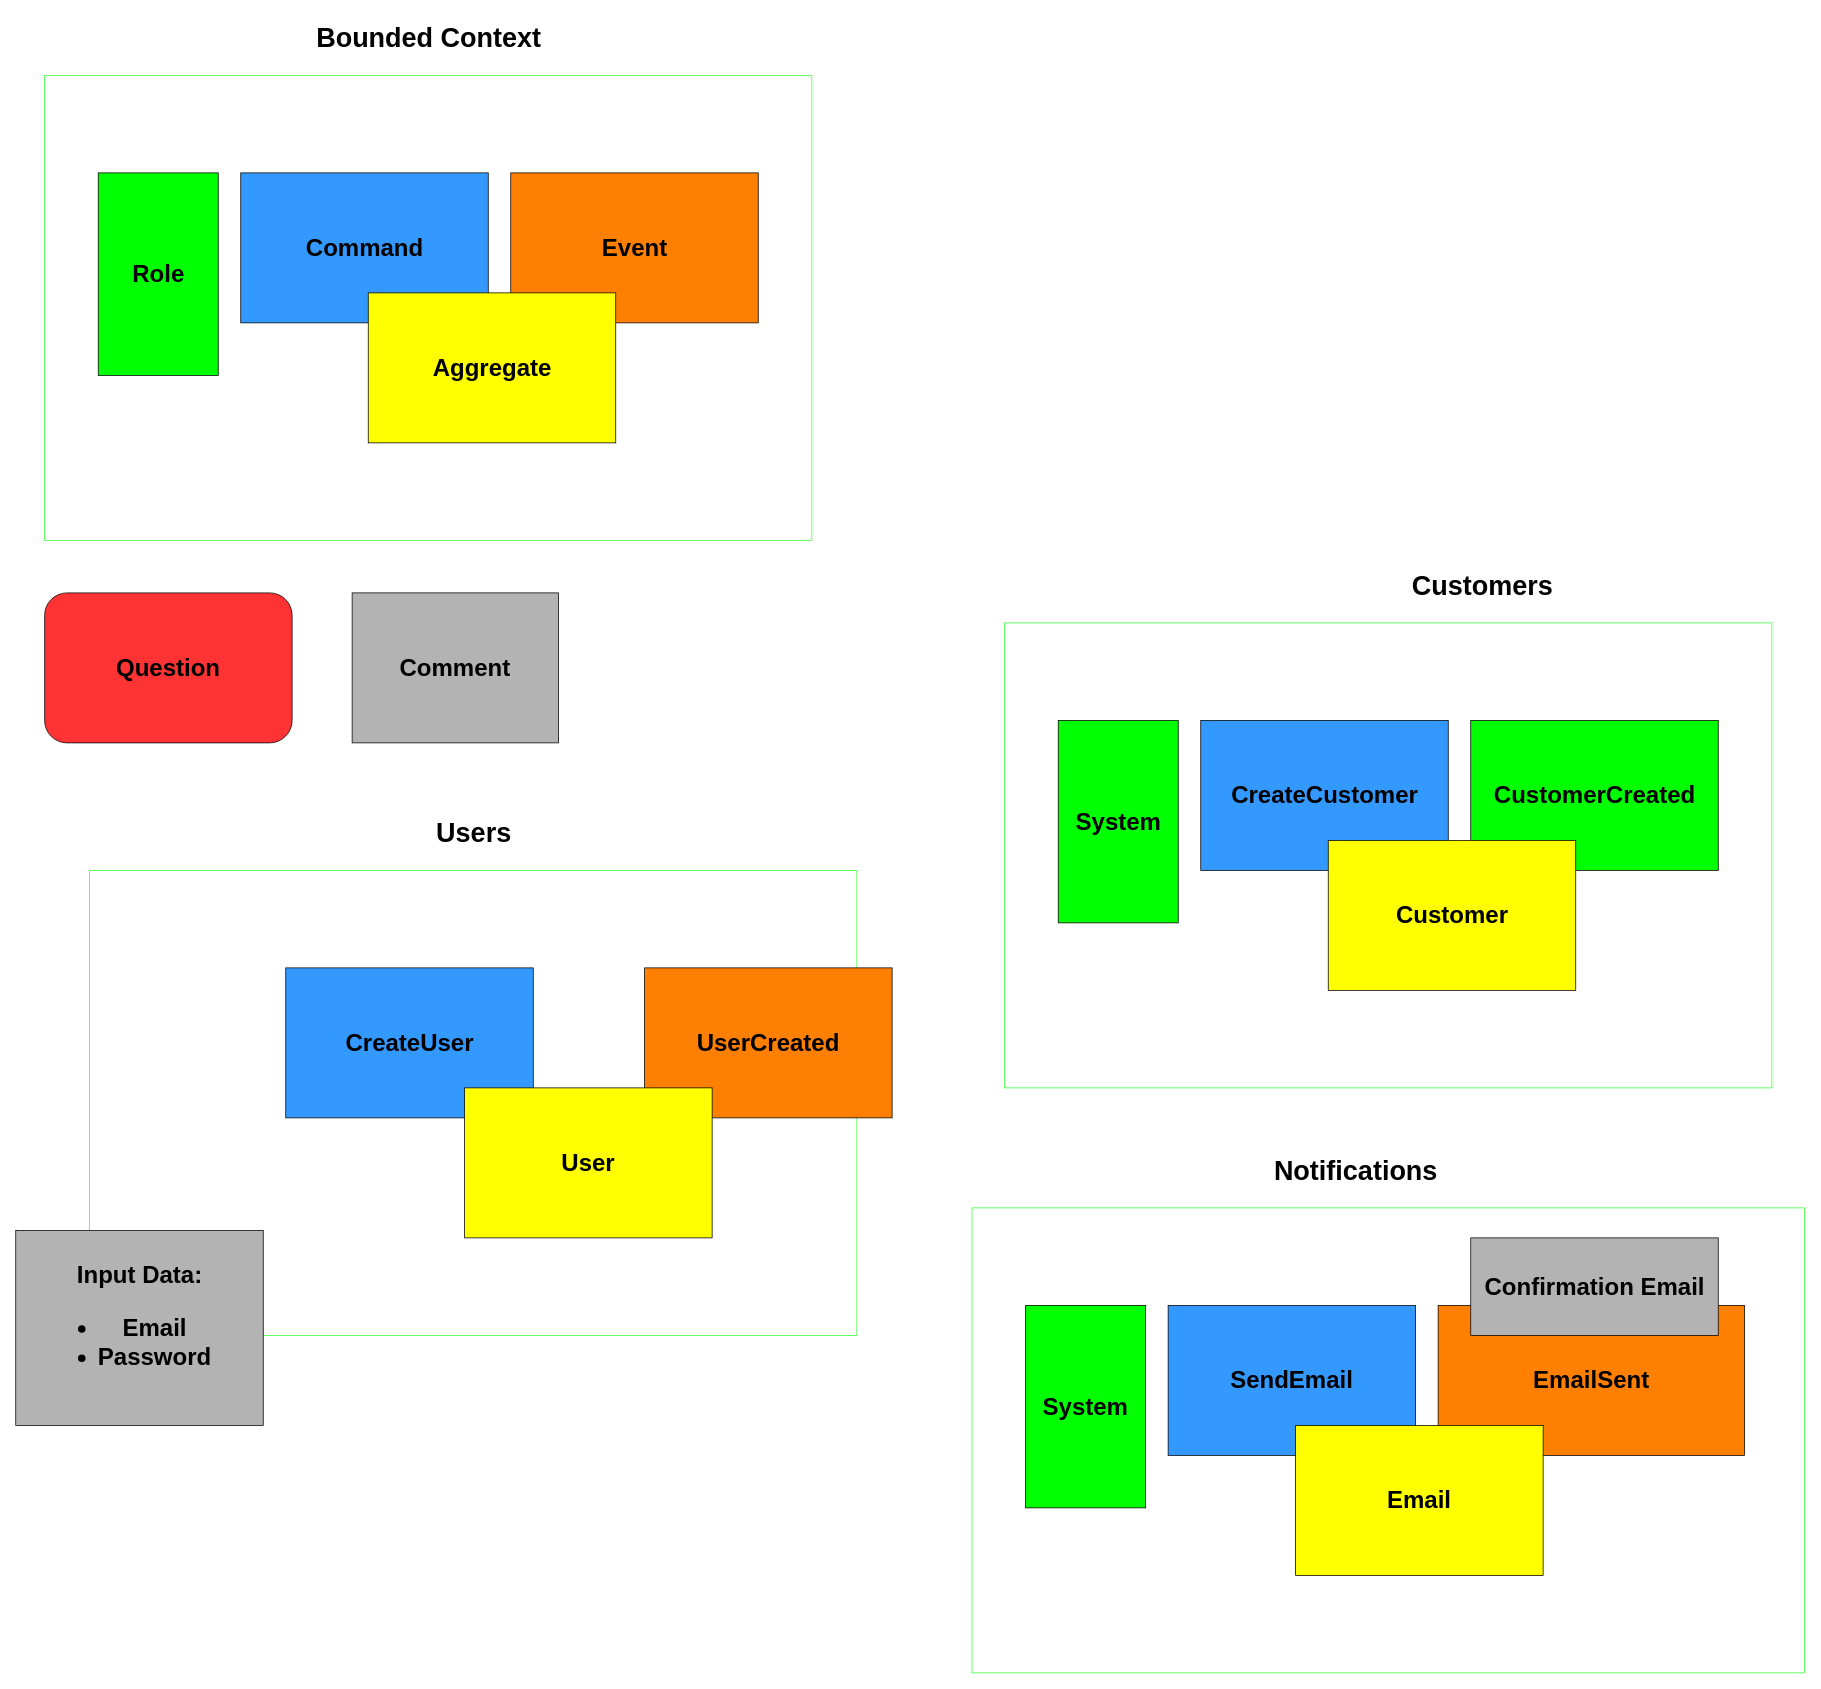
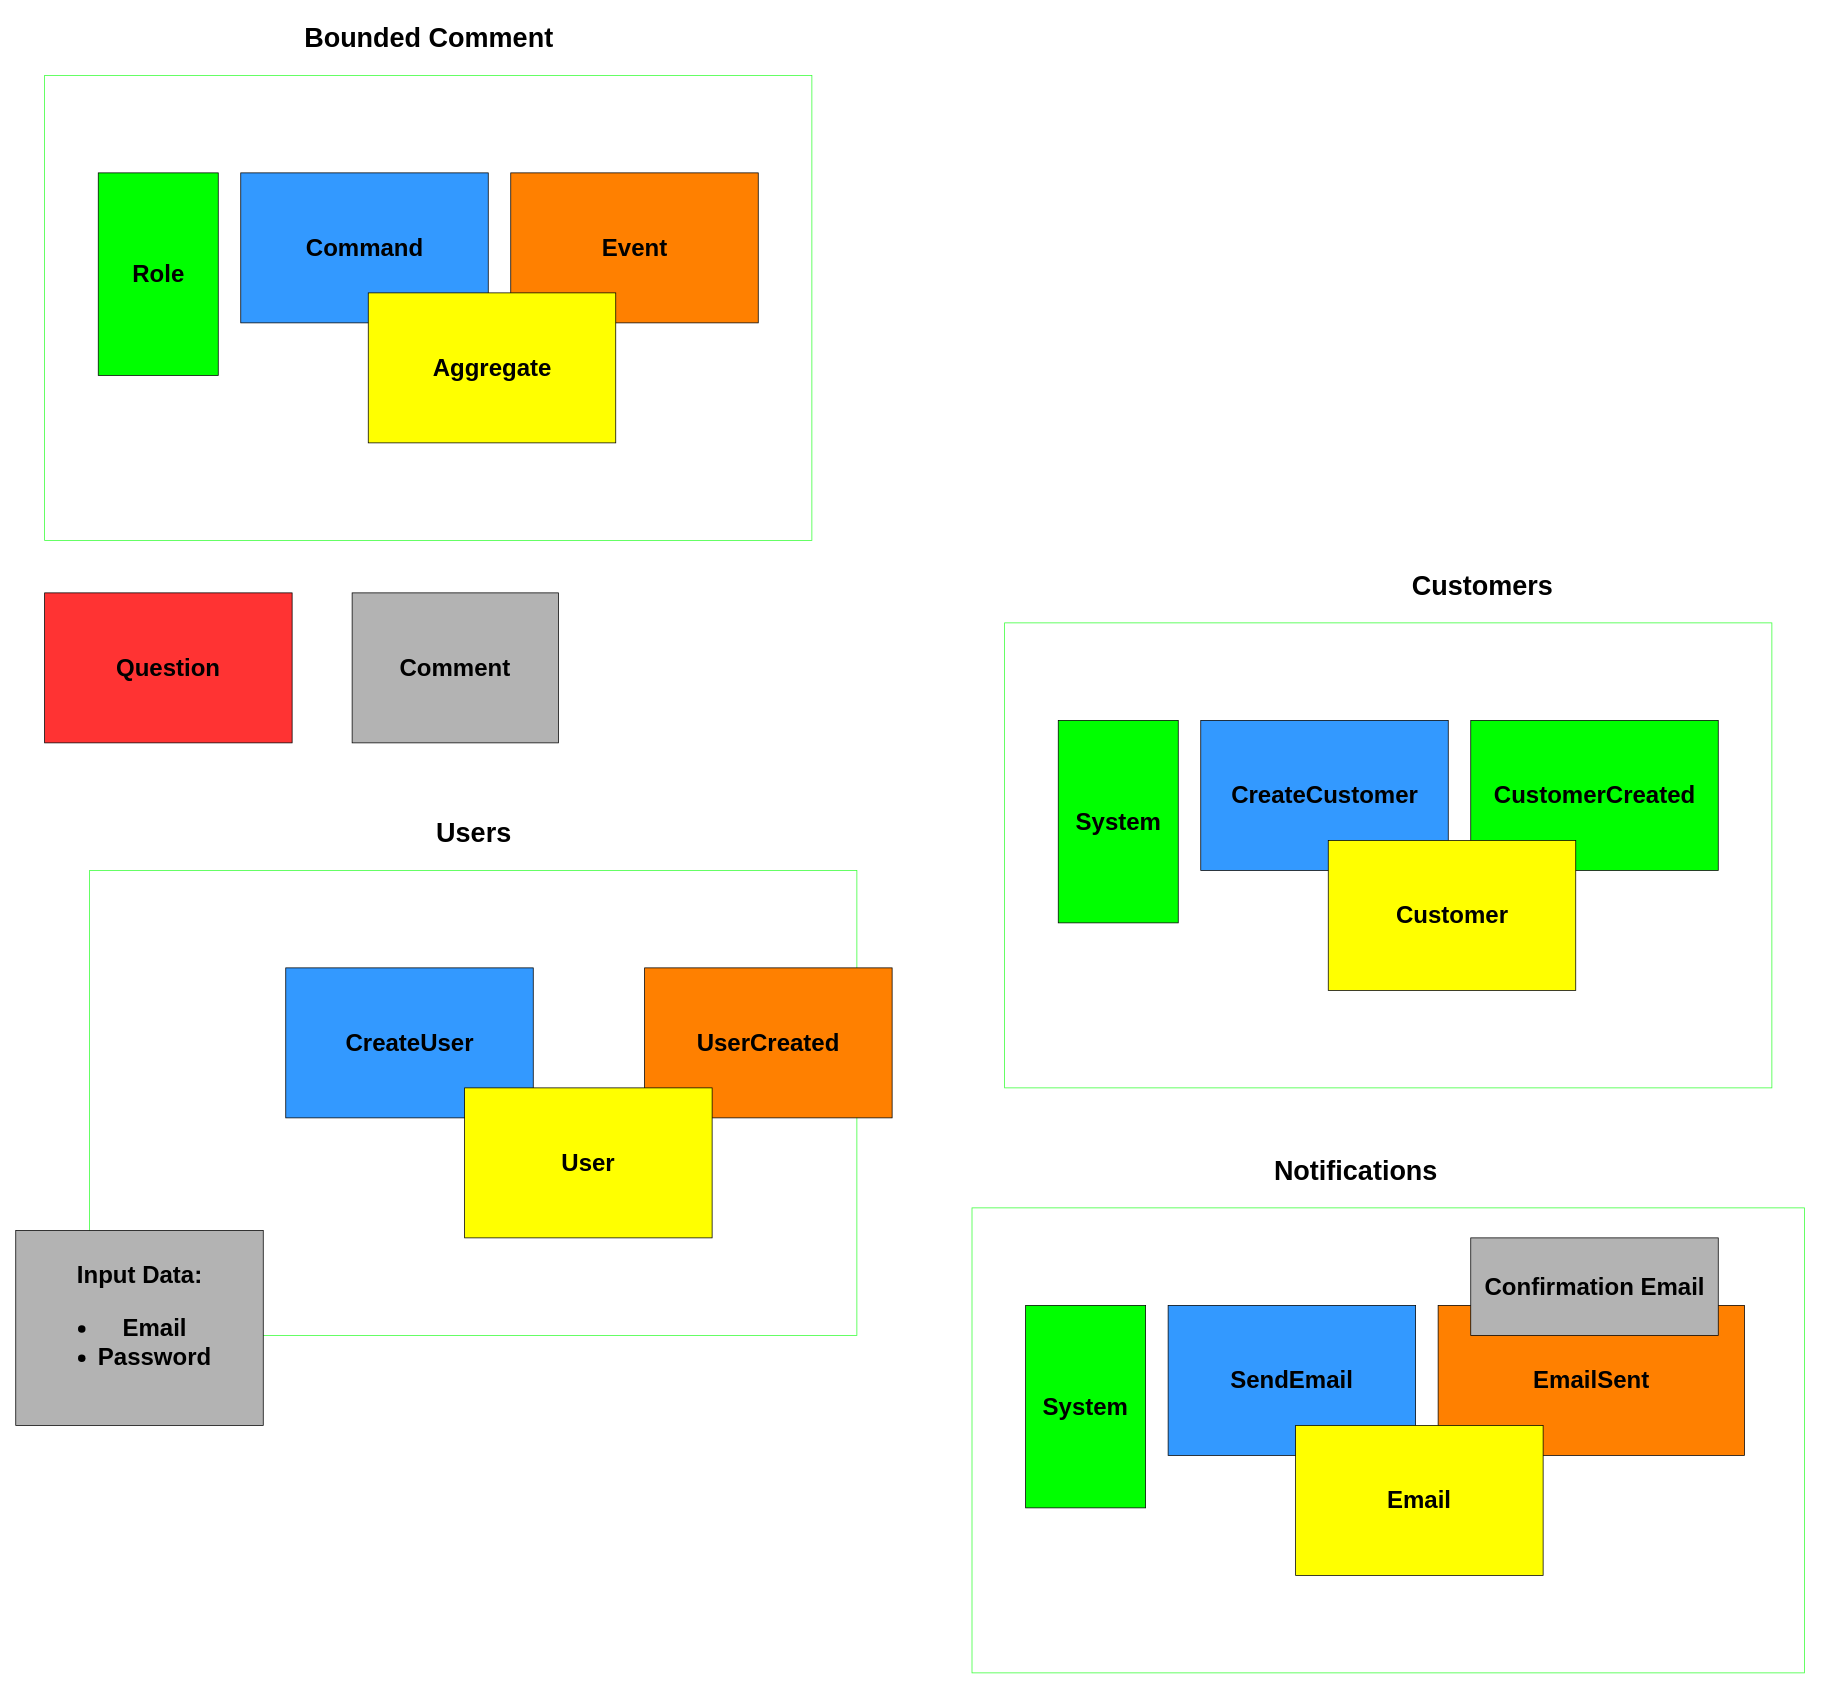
  <mxCell id="0" />
  <mxCell id="1" parent="0" />
  <mxCell id="2" value="" style="whiteSpace=wrap;html=1;fillColor=transparent;strokeColor=#33FF33;container=0;" parent="1" vertex="1"><mxGeometry x="59" y="100" width="1023" height="620" as="geometry" /></mxCell>
- <mxCell id="3" value="&lt;font style=&quot;font-size: 36px;&quot;&gt;&lt;b style=&quot;&quot;&gt;Bounded Context&lt;/b&gt;&lt;/font&gt;" style="text;html=1;align=center;verticalAlign=middle;resizable=0;points=[];autosize=1;strokeColor=none;fillColor=none;container=0;" parent="1" vertex="1"><mxGeometry x="410.5" y="20" width="320" height="60" as="geometry" /></mxCell>
+ <mxCell id="3" value="&lt;font style=&quot;font-size: 36px;&quot;&gt;&lt;b style=&quot;&quot;&gt;Bounded Comment&lt;/b&gt;&lt;/font&gt;" style="text;html=1;align=center;verticalAlign=middle;resizable=0;points=[];autosize=1;strokeColor=none;fillColor=none;container=0;" parent="1" vertex="1"><mxGeometry x="410.5" y="20" width="320" height="60" as="geometry" /></mxCell>
  <mxCell id="4" value="&lt;font style=&quot;font-size: 32px;&quot; color=&quot;#000000&quot;&gt;&lt;b style=&quot;&quot;&gt;Event&lt;/b&gt;&lt;/font&gt;" style="whiteSpace=wrap;html=1;fillColor=#FF8000;container=0;" parent="1" vertex="1"><mxGeometry x="680.5" y="230" width="330" height="200" as="geometry" /></mxCell>
  <mxCell id="5" value="&lt;font style=&quot;font-size: 32px;&quot; color=&quot;#000000&quot;&gt;&lt;b style=&quot;&quot;&gt;Command&lt;/b&gt;&lt;/font&gt;" style="whiteSpace=wrap;html=1;fillColor=#3399FF;container=0;" parent="1" vertex="1"><mxGeometry x="320.5" y="230" width="330" height="200" as="geometry" /></mxCell>
  <mxCell id="6" value="&lt;font style=&quot;font-size: 32px;&quot; color=&quot;#000000&quot;&gt;&lt;b style=&quot;&quot;&gt;Aggregate&lt;/b&gt;&lt;/font&gt;" style="whiteSpace=wrap;html=1;fillColor=#FFFF00;container=0;" parent="1" vertex="1"><mxGeometry x="490.5" y="390" width="330" height="200" as="geometry" /></mxCell>
  <mxCell id="7" value="&lt;font style=&quot;font-size: 32px;&quot; color=&quot;#000000&quot;&gt;&lt;b style=&quot;&quot;&gt;Role&lt;/b&gt;&lt;/font&gt;" style="whiteSpace=wrap;html=1;fillColor=#00FF00;container=0;" parent="1" vertex="1"><mxGeometry x="130.5" y="230" width="160" height="270" as="geometry" /></mxCell>
- <mxCell id="8" value="&lt;font style=&quot;font-size: 32px;&quot; color=&quot;#000000&quot;&gt;&lt;b style=&quot;&quot;&gt;Question&lt;/b&gt;&lt;/font&gt;" style="whiteSpace=wrap;html=1;fillColor=#FF3333;container=0;rounded=1;" parent="1" vertex="1"><mxGeometry x="59" y="790" width="330" height="200" as="geometry" /></mxCell>
+ <mxCell id="8" value="&lt;font style=&quot;font-size: 32px;&quot; color=&quot;#000000&quot;&gt;&lt;b style=&quot;&quot;&gt;Question&lt;/b&gt;&lt;/font&gt;" style="whiteSpace=wrap;html=1;fillColor=#FF3333;container=0;" parent="1" vertex="1"><mxGeometry x="59" y="790" width="330" height="200" as="geometry" /></mxCell>
  <mxCell id="9" value="&lt;font style=&quot;font-size: 32px;&quot; color=&quot;#000000&quot;&gt;&lt;b style=&quot;&quot;&gt;Comment&lt;/b&gt;&lt;/font&gt;" style="whiteSpace=wrap;html=1;fillColor=#B3B3B3;container=0;" parent="1" vertex="1"><mxGeometry x="469" y="790" width="275" height="200" as="geometry" /></mxCell>
  <mxCell id="10" value="" style="whiteSpace=wrap;html=1;fillColor=transparent;strokeColor=#33FF33;container=0;" parent="1" vertex="1"><mxGeometry x="119" y="1160" width="1023" height="620" as="geometry" /></mxCell>
  <mxCell id="11" value="&lt;font style=&quot;font-size: 36px;&quot;&gt;&lt;b style=&quot;&quot;&gt;Users&lt;/b&gt;&lt;/font&gt;" style="text;html=1;align=center;verticalAlign=middle;resizable=0;points=[];autosize=1;strokeColor=none;fillColor=none;container=0;" parent="1" vertex="1"><mxGeometry x="570.5" y="1080" width="120" height="60" as="geometry" /></mxCell>
  <mxCell id="12" value="&lt;font style=&quot;font-size: 32px;&quot; color=&quot;#000000&quot;&gt;&lt;b style=&quot;&quot;&gt;UserCreated&lt;/b&gt;&lt;/font&gt;" style="whiteSpace=wrap;html=1;fillColor=#FF8000;container=0;" parent="1" vertex="1"><mxGeometry x="859" y="1290" width="330" height="200" as="geometry" /></mxCell>
  <mxCell id="13" value="&lt;font style=&quot;font-size: 32px;&quot; color=&quot;#000000&quot;&gt;&lt;b style=&quot;&quot;&gt;CreateUser&lt;/b&gt;&lt;/font&gt;" style="whiteSpace=wrap;html=1;fillColor=#3399FF;container=0;" parent="1" vertex="1"><mxGeometry x="380.5" y="1290" width="330" height="200" as="geometry" /></mxCell>
  <mxCell id="14" value="&lt;font style=&quot;font-size: 32px;&quot; color=&quot;#000000&quot;&gt;&lt;b style=&quot;&quot;&gt;User&lt;/b&gt;&lt;/font&gt;" style="whiteSpace=wrap;html=1;fillColor=#FFFF00;container=0;" parent="1" vertex="1"><mxGeometry x="619" y="1450" width="330" height="200" as="geometry" /></mxCell>
  <mxCell id="15" value="&lt;font style=&quot;font-size: 32px;&quot; color=&quot;#000000&quot;&gt;&lt;b style=&quot;&quot;&gt;Input Data:&lt;br&gt;&lt;ul&gt;&lt;li&gt;&lt;font style=&quot;font-size: 32px;&quot; color=&quot;#000000&quot;&gt;&lt;b style=&quot;&quot;&gt;Email&lt;/b&gt;&lt;/font&gt;&lt;/li&gt;&lt;li&gt;&lt;font style=&quot;font-size: 32px;&quot; color=&quot;#000000&quot;&gt;&lt;b style=&quot;&quot;&gt;Password&lt;/b&gt;&lt;/font&gt;&lt;/li&gt;&lt;/ul&gt;&lt;/b&gt;&lt;/font&gt;" style="whiteSpace=wrap;html=1;fillColor=#B3B3B3;container=0;" parent="1" vertex="1"><mxGeometry x="20.5" y="1640" width="330" height="260" as="geometry" /></mxCell>
  <mxCell id="16" value="" style="whiteSpace=wrap;html=1;fillColor=transparent;strokeColor=#33FF33;container=0;" parent="1" vertex="1"><mxGeometry x="1339" y="830" width="1023" height="620" as="geometry" /></mxCell>
  <mxCell id="17" value="&lt;font style=&quot;font-size: 36px;&quot;&gt;&lt;b style=&quot;&quot;&gt;Customers&lt;/b&gt;&lt;/font&gt;" style="text;html=1;align=center;verticalAlign=middle;resizable=0;points=[];autosize=1;strokeColor=none;fillColor=none;container=0;" parent="1" vertex="1"><mxGeometry x="1870.5" y="750" width="210" height="60" as="geometry" /></mxCell>
  <mxCell id="18" value="&lt;font style=&quot;font-size: 32px;&quot; color=&quot;#000000&quot;&gt;&lt;b style=&quot;&quot;&gt;CustomerCreated&lt;/b&gt;&lt;/font&gt;" style="whiteSpace=wrap;html=1;fillColor=#00ff00;container=0;" parent="1" vertex="1"><mxGeometry x="1960.5" y="960" width="330" height="200" as="geometry" /></mxCell>
  <mxCell id="19" value="&lt;font style=&quot;font-size: 32px;&quot; color=&quot;#000000&quot;&gt;&lt;b style=&quot;&quot;&gt;CreateCustomer&lt;/b&gt;&lt;/font&gt;" style="whiteSpace=wrap;html=1;fillColor=#3399FF;container=0;" parent="1" vertex="1"><mxGeometry x="1600.5" y="960" width="330" height="200" as="geometry" /></mxCell>
  <mxCell id="20" value="&lt;font style=&quot;font-size: 32px;&quot; color=&quot;#000000&quot;&gt;&lt;b style=&quot;&quot;&gt;Customer&lt;/b&gt;&lt;/font&gt;" style="whiteSpace=wrap;html=1;fillColor=#FFFF00;container=0;" parent="1" vertex="1"><mxGeometry x="1770.5" y="1120" width="330" height="200" as="geometry" /></mxCell>
  <mxCell id="21" value="&lt;font style=&quot;font-size: 32px;&quot; color=&quot;#000000&quot;&gt;&lt;b style=&quot;&quot;&gt;System&lt;/b&gt;&lt;/font&gt;" style="whiteSpace=wrap;html=1;fillColor=#00FF00;container=0;" parent="1" vertex="1"><mxGeometry x="1410.5" y="960" width="160" height="270" as="geometry" /></mxCell>
  <mxCell id="22" value="" style="whiteSpace=wrap;html=1;fillColor=transparent;strokeColor=#33FF33;container=0;" parent="1" vertex="1"><mxGeometry x="1295.5" y="1610" width="1110" height="620" as="geometry" /></mxCell>
  <mxCell id="23" value="&lt;font style=&quot;font-size: 36px;&quot;&gt;&lt;b style=&quot;&quot;&gt;Notifications&lt;/b&gt;&lt;/font&gt;" style="text;html=1;align=center;verticalAlign=middle;resizable=0;points=[];autosize=1;strokeColor=none;fillColor=none;container=0;" parent="1" vertex="1"><mxGeometry x="1687" y="1530" width="240" height="60" as="geometry" /></mxCell>
  <mxCell id="24" value="&lt;font style=&quot;font-size: 32px;&quot; color=&quot;#000000&quot;&gt;&lt;b style=&quot;&quot;&gt;EmailSent&lt;/b&gt;&lt;/font&gt;" style="whiteSpace=wrap;html=1;fillColor=#FF8000;container=0;" parent="1" vertex="1"><mxGeometry x="1917" y="1740" width="408.5" height="200" as="geometry" /></mxCell>
  <mxCell id="25" value="&lt;font style=&quot;font-size: 32px;&quot; color=&quot;#000000&quot;&gt;&lt;b style=&quot;&quot;&gt;SendEmail&lt;/b&gt;&lt;/font&gt;" style="whiteSpace=wrap;html=1;fillColor=#3399FF;container=0;" parent="1" vertex="1"><mxGeometry x="1557" y="1740" width="330" height="200" as="geometry" /></mxCell>
  <mxCell id="26" value="&lt;font style=&quot;font-size: 32px;&quot; color=&quot;#000000&quot;&gt;&lt;b style=&quot;&quot;&gt;Email&lt;/b&gt;&lt;/font&gt;" style="whiteSpace=wrap;html=1;fillColor=#FFFF00;container=0;" parent="1" vertex="1"><mxGeometry x="1727" y="1900" width="330" height="200" as="geometry" /></mxCell>
  <mxCell id="27" value="&lt;font style=&quot;font-size: 32px;&quot; color=&quot;#000000&quot;&gt;&lt;b style=&quot;&quot;&gt;System&lt;/b&gt;&lt;/font&gt;" style="whiteSpace=wrap;html=1;fillColor=#00FF00;container=0;" parent="1" vertex="1"><mxGeometry x="1367" y="1740" width="160" height="270" as="geometry" /></mxCell>
  <mxCell id="28" value="&lt;font color=&quot;#000000&quot;&gt;&lt;span style=&quot;font-size: 32px;&quot;&gt;&lt;b&gt;Confirmation Email&lt;/b&gt;&lt;/span&gt;&lt;/font&gt;" style="whiteSpace=wrap;html=1;fillColor=#B3B3B3;container=0;" parent="1" vertex="1"><mxGeometry x="1960.5" y="1650" width="330" height="130" as="geometry" /></mxCell>
